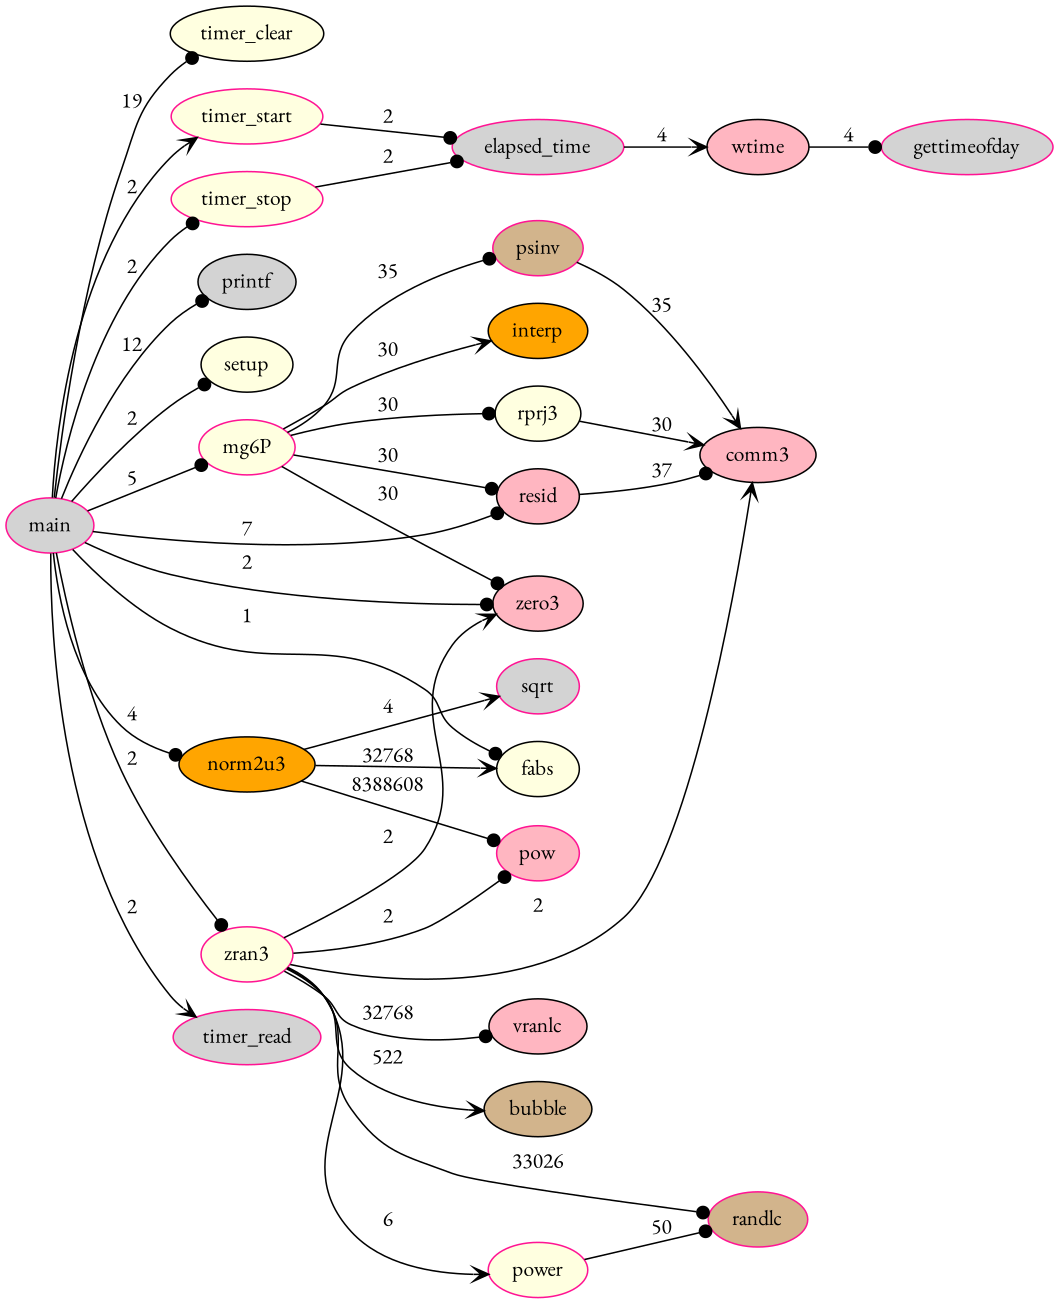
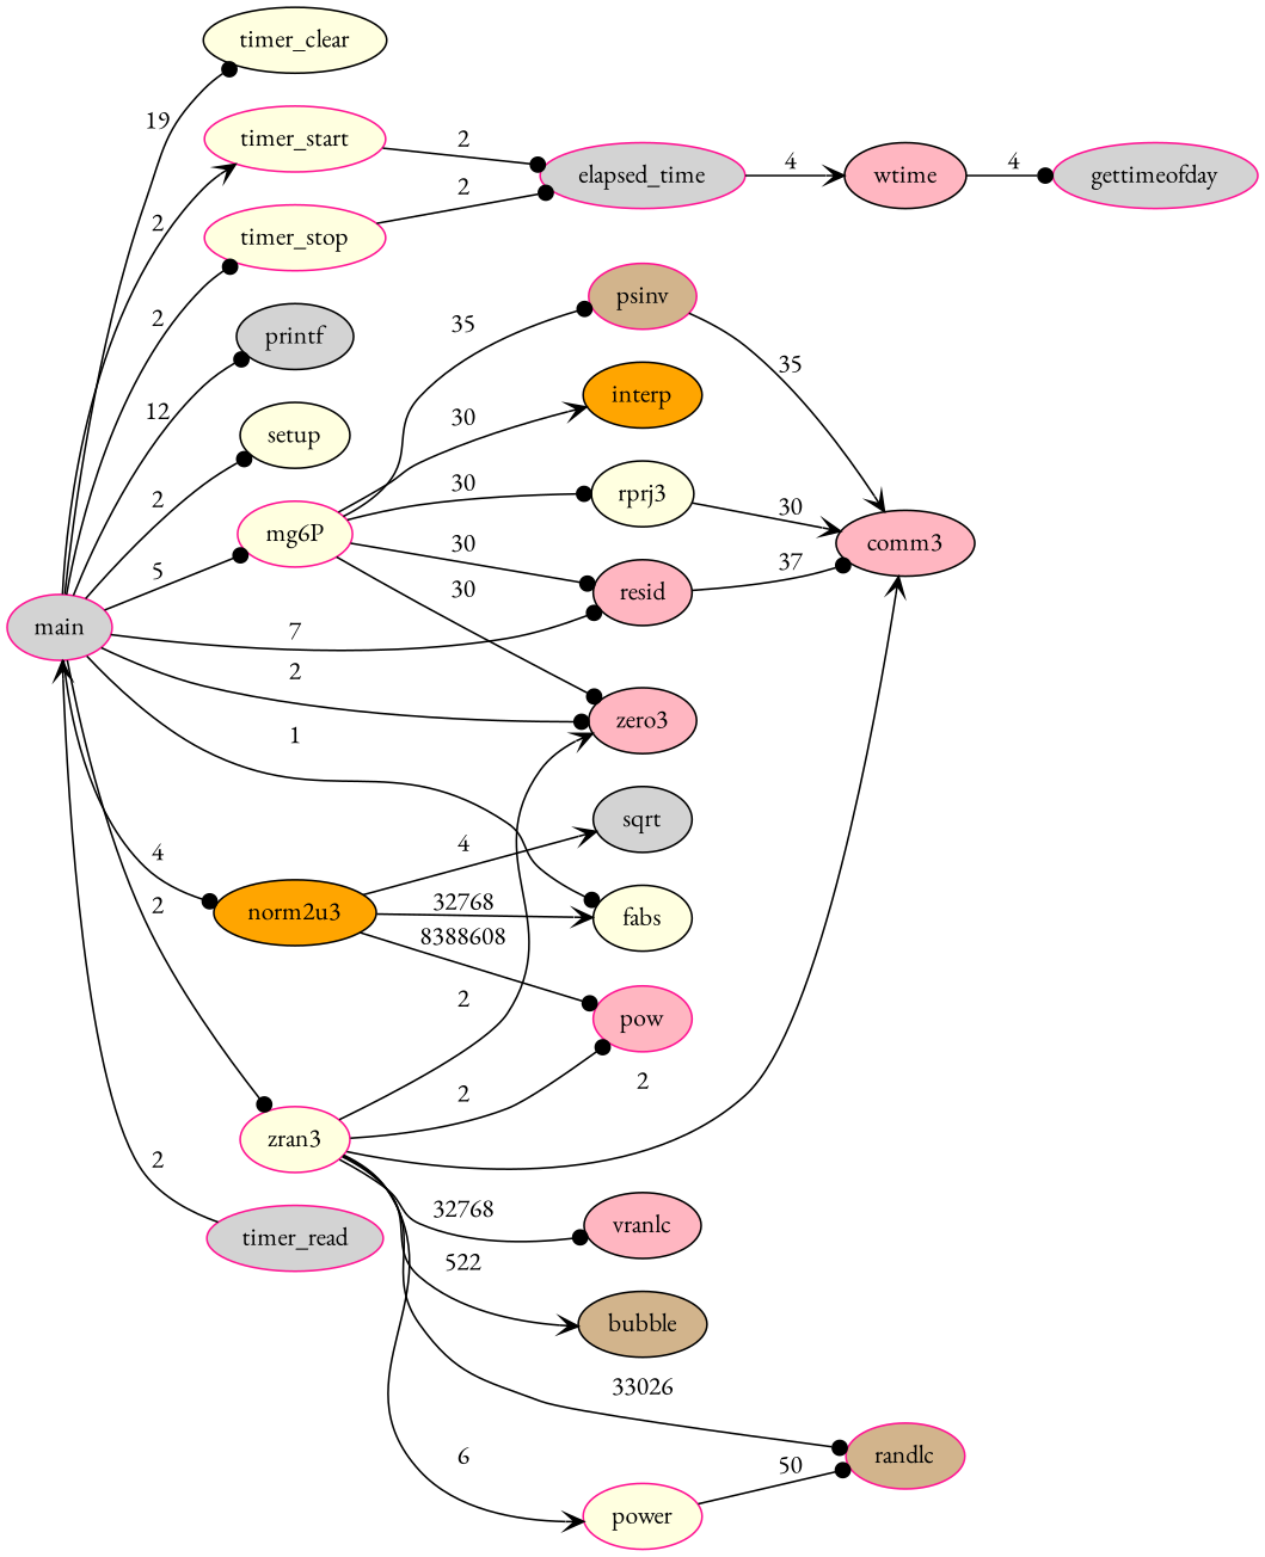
  digraph {
    fontname="EB Garamond"
    rankdir=LR
    node [color=deeppink fillcolor=lightyellow fontname="EB Garamond" style=filled]
    edge [arrowhead=dot fontname="EB Garamond"]
    main [fillcolor=lightgrey]
    timer_clear [color=black]
    timer_start
    printf [color=black fillcolor=lightgrey]
    setup [color=black]
    zero3 [color=black fillcolor=lightpink]
    zran3
    norm2u3 [color=black fillcolor=orange]
    resid [color=black fillcolor=lightpink]
    n10 [label=mg6P]
    timer_stop
    timer_read [fillcolor=lightgrey]
    fabs [color=black]
    elapsed_time [fillcolor=lightgrey]
    comm3 [color=black fillcolor=lightpink]
    pow [fillcolor=lightpink]
    power
    randlc [fillcolor=tan]
    vranlc [color=black fillcolor=lightpink]
    bubble [color=black fillcolor=tan]
-   sqrt [fillcolor=lightgrey]
+   sqrt [color=black fillcolor=lightgrey]
    rprj3 [color=black]
    psinv [fillcolor=tan]
    interp [color=black fillcolor=orange]
    wtime [color=black fillcolor=lightpink]
    gettimeofday [fillcolor=lightgrey]
    main -> timer_clear [label=19]
    main -> timer_start [arrowhead=vee label=2]
    main -> printf [label=12]
    main -> setup [label=2]
    main -> zero3 [label=2]
    main -> zran3 [label=2]
    main -> norm2u3 [label=4]
    main -> resid [label=7]
    main -> n10 [label=5]
    main -> timer_stop [label=2]
-   main -> timer_read [arrowhead=vee label=2]
+   timer_read -> main [arrowhead=vee label=2]
    main -> fabs [label=1]
    timer_start -> elapsed_time [label=2]
    zran3 -> zero3 [arrowhead=vee label=2]
    zran3 -> comm3 [arrowhead=vee label=2]
    zran3 -> pow [label=2]
    zran3 -> power [arrowhead=vee label=6]
    zran3 -> randlc [label=33026]
    zran3 -> vranlc [label=32768]
    zran3 -> bubble [arrowhead=vee label=522]
    norm2u3 -> fabs [arrowhead=vee label=32768]
    norm2u3 -> pow [label=8388608]
    norm2u3 -> sqrt [arrowhead=vee label=4]
    resid -> comm3 [label=37]
    n10 -> zero3 [label=30]
    n10 -> resid [label=30]
    n10 -> rprj3 [label=30]
    n10 -> psinv [label=35]
    n10 -> interp [arrowhead=vee label=30]
    timer_stop -> elapsed_time [label=2]
    elapsed_time -> wtime [arrowhead=vee label=4]
    power -> randlc [label=50]
    rprj3 -> comm3 [arrowhead=vee label=30]
    psinv -> comm3 [arrowhead=vee label=35]
    wtime -> gettimeofday [label=4]
  }
